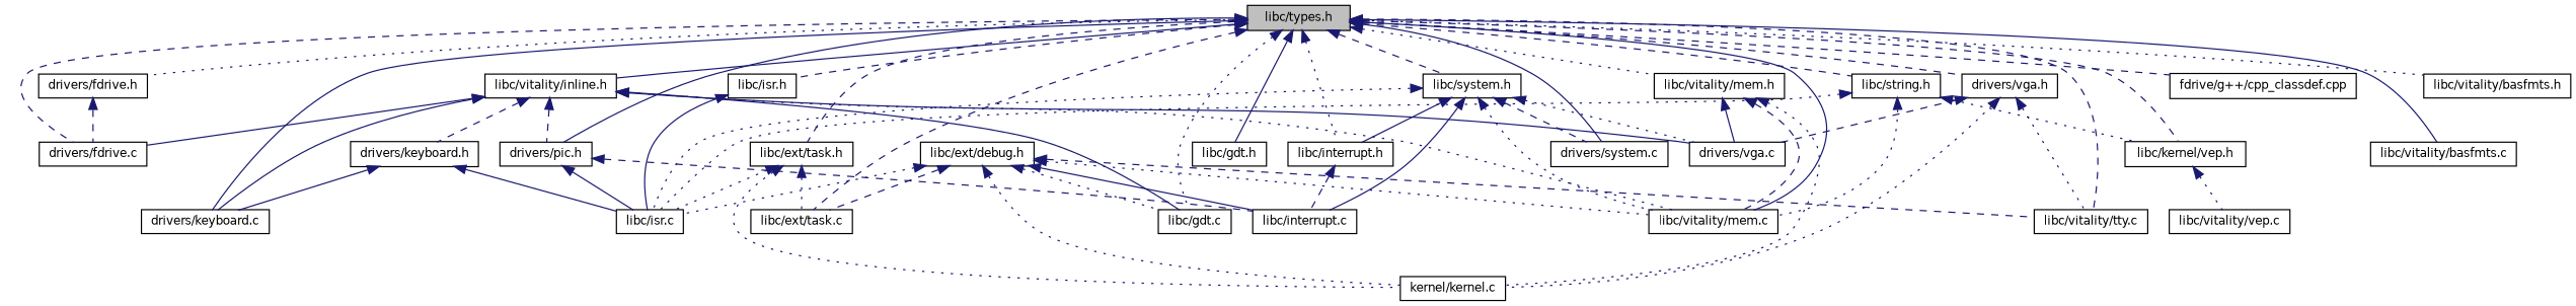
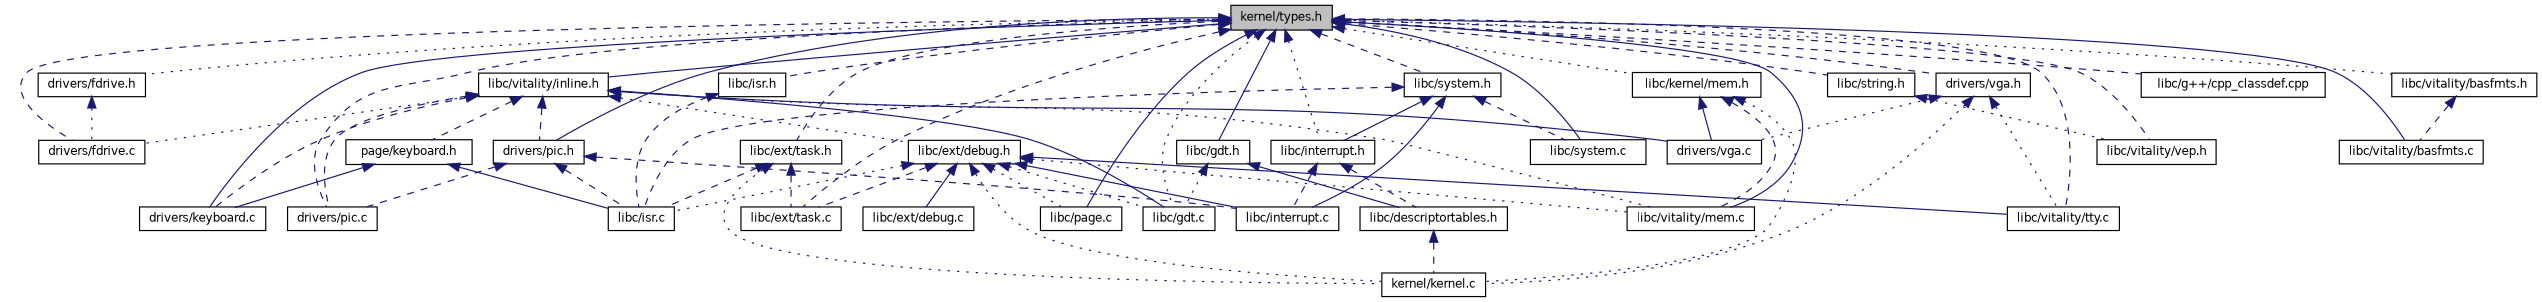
  digraph {
    node [color=black fillcolor=white fontname=Helvetica fontsize=10 shape=record style=filled]
    edge [color=midnightblue dir=back fontname=Helvetica fontsize=10 labelfontname=Helvetica labelfontsize=10 style=dotted]
-   n1 [fillcolor=grey75 fontcolor=black height=0.2 label="libc/types.h" width=0.4]
+   n1 [fillcolor=grey75 fontcolor=black height=0.2 label="kernel/types.h" width=0.4]
    n2 [height=0.2 label="drivers/fdrive.h" width=0.4]
    n3 [height=0.2 label="drivers/fdrive.c" width=0.4]
    n4 [height=0.2 label="libc/vitality/inline.h" width=0.4]
    n5 [height=0.2 label="drivers/keyboard.c" width=0.4]
+   n6 [height=0.2 label="drivers/pic.c" width=0.4]
    n7 [height=0.2 label="drivers/pic.h" width=0.4]
    n8 [height=0.2 label="libc/ext/task.c" width=0.4]
    n9 [height=0.2 label="libc/gdt.c" width=0.4]
+   n10 [height=0.2 label="libc/page.c" width=0.4]
    n11 [height=0.2 label="libc/vitality/mem.c" width=0.4]
    n12 [height=0.2 label="libc/vitality/tty.c" width=0.4]
    n13 [height=0.2 label="drivers/vga.h" width=0.4]
    n14 [height=0.2 label="libc/system.h" width=0.4]
    n15 [height=0.2 label="libc/interrupt.h" width=0.4]
-   n16 [height=0.2 label="drivers/system.c" width=0.4]
-   n17 [height=0.2 label="libc/vitality/mem.h" width=0.4]
+   n16 [height=0.2 label="libc/system.c" width=0.4]
+   n17 [height=0.2 label="libc/kernel/mem.h" width=0.4]
    n18 [height=0.2 label="libc/gdt.h" width=0.4]
    n19 [height=0.2 label="libc/ext/task.h" width=0.4]
-   n20 [height=0.2 label="fdrive/g++/cpp_classdef.cpp" width=0.4]
+   n20 [height=0.2 label="libc/g++/cpp_classdef.cpp" width=0.4]
    n21 [height=0.2 label="libc/isr.h" width=0.4]
    n22 [height=0.2 label="libc/string.h" width=0.4]
-   n23 [height=0.2 label="libc/kernel/vep.h" width=0.4]
+   n23 [height=0.2 label="libc/vitality/vep.h" width=0.4]
    n24 [height=0.2 label="libc/vitality/basfmts.h" width=0.4]
    n25 [height=0.2 label="libc/vitality/basfmts.c" width=0.4]
-   n26 [height=0.2 label="drivers/keyboard.h" width=0.4]
+   n26 [height=0.2 label="page/keyboard.h" width=0.4]
    n27 [height=0.2 label="drivers/vga.c" width=0.4]
    n28 [height=0.2 label="libc/ext/debug.h" width=0.4]
    n29 [height=0.2 label="libc/isr.c" width=0.4]
    n30 [height=0.2 label="libc/interrupt.c" width=0.4]
    n31 [height=0.2 label="kernel/kernel.c" width=0.4]
-   n33 [height=0.2 label="libc/vitality/vep.c" width=0.4]
+   n32 [height=0.2 label="libc/descriptortables.h" width=0.4]
+   n34 [height=0.2 label="libc/ext/debug.c" width=0.4]
    n1 -> n2
    n1 -> n3 [style=dashed]
    n1 -> n4 [style=solid]
    n1 -> n5 [style=solid]
+   n1 -> n6 [style=dashed]
    n1 -> n7 [style=solid]
    n1 -> n8 [style=dashed]
    n1 -> n9
+   n1 -> n10 [style=solid]
    n1 -> n11 [style=solid]
    n1 -> n12 [style=dashed]
    n1 -> n13 [style=dashed]
    n1 -> n14 [style=dashed]
    n1 -> n15
    n1 -> n16 [style=solid]
    n1 -> n17
    n1 -> n18 [style=solid]
    n1 -> n19 [style=dashed]
    n1 -> n20 [style=dashed]
    n1 -> n21 [style=dashed]
    n1 -> n22 [style=dashed]
    n1 -> n23 [style=dashed]
    n1 -> n24
    n1 -> n25 [style=solid]
-   n2 -> n3 [style=dashed]
-   n4 -> n3 [style=solid]
-   n4 -> n5 [style=solid]
+   n2 -> n3
+   n4 -> n3
+   n4 -> n5 [style=dashed]
+   n4 -> n6 [style=dashed]
    n4 -> n7 [style=dashed]
    n4 -> n9 [style=solid]
    n4 -> n11
    n4 -> n26 [style=dashed]
    n4 -> n27 [style=solid]
-   n7 -> n29 [style=solid]
+   n4 -> n28
+   n7 -> n6 [style=dashed]
+   n7 -> n29 [style=dashed]
    n7 -> n30 [style=dashed]
    n13 -> n12
-   n13 -> n27 [style=dashed]
+   n13 -> n27
    n13 -> n31
-   n14 -> n11
    n14 -> n15 [style=solid]
    n14 -> n16 [style=dashed]
-   n14 -> n27
-   n14 -> n29
+   n14 -> n29 [style=dashed]
    n14 -> n30 [style=solid]
    n15 -> n30 [style=dashed]
+   n15 -> n32 [style=dashed]
    n17 -> n11 [style=dashed]
    n17 -> n27 [style=solid]
    n17 -> n31
-   n19 -> n8
-   n19 -> n29
+   n18 -> n9
+   n18 -> n32 [style=solid]
+   n19 -> n8 [style=dashed]
+   n19 -> n29 [style=dashed]
    n19 -> n31
-   n21 -> n29 [style=solid]
-   n22 -> n11
+   n21 -> n29 [style=dashed]
    n22 -> n23
-   n22 -> n29
-   n23 -> n33
+   n24 -> n25 [style=dashed]
    n26 -> n5 [style=solid]
    n26 -> n29 [style=solid]
    n28 -> n8 [style=dashed]
    n28 -> n9
+   n28 -> n10
    n28 -> n11
-   n28 -> n12 [style=dashed]
+   n28 -> n12 [style=solid]
    n28 -> n29
    n28 -> n30 [style=solid]
    n28 -> n31
+   n28 -> n34 [style=solid]
+   n32 -> n31 [style=dashed]
  }
